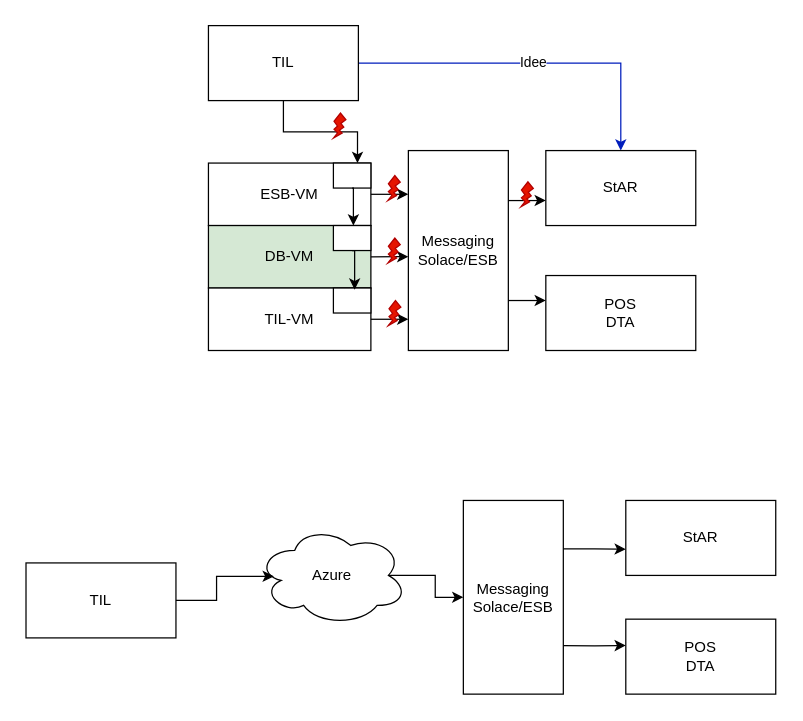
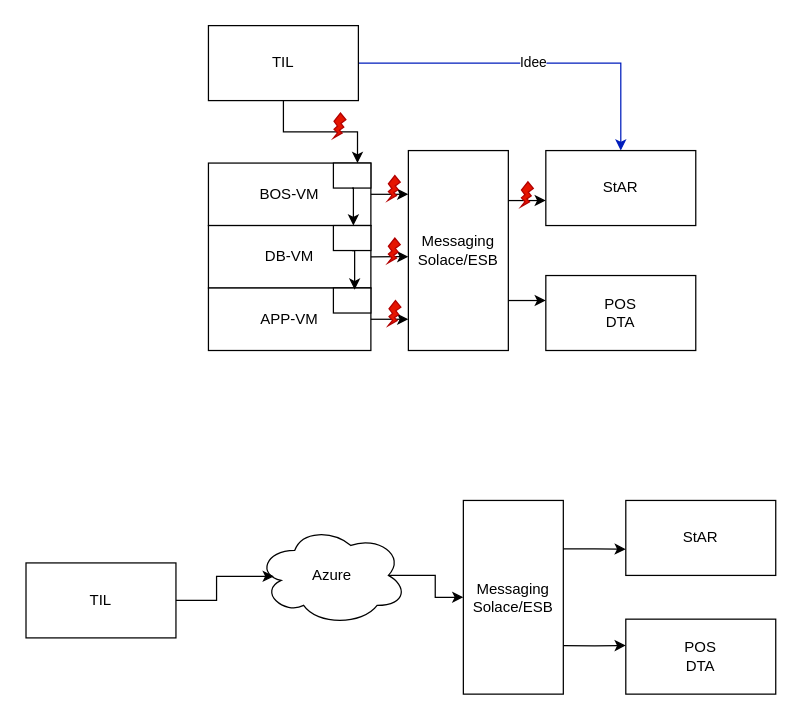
  <mxCell id="0" />
  <mxCell id="1" parent="0" />
  <mxCell id="2" value="Idee" style="edgeStyle=orthogonalEdgeStyle;rounded=0;orthogonalLoop=1;jettySize=auto;html=1;exitX=1;exitY=0.5;exitDx=0;exitDy=0;entryX=0.5;entryY=0;entryDx=0;entryDy=0;fillColor=#0050ef;strokeColor=#001DBC;" edge="1" parent="1" source="3" target="7"><mxGeometry relative="1" as="geometry"><mxPoint x="496" y="120" as="targetPoint" /></mxGeometry></mxCell>
  <mxCell id="3" value="TIL" style="rounded=0;whiteSpace=wrap;html=1;" vertex="1" parent="1"><mxGeometry x="166" y="20" width="120" height="60" as="geometry" /></mxCell>
- <mxCell id="4" value="ESB-VM" style="rounded=0;whiteSpace=wrap;html=1;" vertex="1" parent="1"><mxGeometry x="166" y="130" width="130" height="50" as="geometry" /></mxCell>
- <mxCell id="5" value="DB-VM" style="rounded=0;whiteSpace=wrap;html=1;fillColor=#d5e8d4;" vertex="1" parent="1"><mxGeometry x="166" y="180" width="130" height="50" as="geometry" /></mxCell>
- <mxCell id="6" value="TIL-VM" style="rounded=0;whiteSpace=wrap;html=1;" vertex="1" parent="1"><mxGeometry x="166" y="230" width="130" height="50" as="geometry" /></mxCell>
+ <mxCell id="4" value="BOS-VM" style="rounded=0;whiteSpace=wrap;html=1;" vertex="1" parent="1"><mxGeometry x="166" y="130" width="130" height="50" as="geometry" /></mxCell>
+ <mxCell id="5" value="DB-VM" style="rounded=0;whiteSpace=wrap;html=1;" vertex="1" parent="1"><mxGeometry x="166" y="180" width="130" height="50" as="geometry" /></mxCell>
+ <mxCell id="6" value="APP-VM" style="rounded=0;whiteSpace=wrap;html=1;" vertex="1" parent="1"><mxGeometry x="166" y="230" width="130" height="50" as="geometry" /></mxCell>
  <mxCell id="7" value="StAR" style="whiteSpace=wrap;html=1;" vertex="1" parent="1"><mxGeometry x="436" y="120" width="120" height="60" as="geometry" /></mxCell>
  <mxCell id="8" value="&lt;div&gt;Messaging&lt;/div&gt;&lt;div&gt;Solace/ESB&lt;br&gt;&lt;/div&gt;" style="rounded=0;whiteSpace=wrap;html=1;" vertex="1" parent="1"><mxGeometry x="326" y="120" width="80" height="160" as="geometry" /></mxCell>
  <mxCell id="9" value="&lt;div&gt;POS&lt;/div&gt;&lt;div&gt;DTA&lt;br&gt;&lt;/div&gt;" style="whiteSpace=wrap;html=1;" vertex="1" parent="1"><mxGeometry x="436" y="220" width="120" height="60" as="geometry" /></mxCell>
  <mxCell id="10" value="TIL" style="rounded=0;whiteSpace=wrap;html=1;" vertex="1" parent="1"><mxGeometry x="20" y="450" width="120" height="60" as="geometry" /></mxCell>
  <mxCell id="11" style="edgeStyle=orthogonalEdgeStyle;rounded=0;orthogonalLoop=1;jettySize=auto;html=1;exitX=0.875;exitY=0.5;exitDx=0;exitDy=0;exitPerimeter=0;entryX=0;entryY=0.5;entryDx=0;entryDy=0;" edge="1" parent="1" source="12" target="14"><mxGeometry relative="1" as="geometry" /></mxCell>
  <mxCell id="12" value="Azure" style="ellipse;shape=cloud;whiteSpace=wrap;html=1;" vertex="1" parent="1"><mxGeometry x="205" y="420" width="120" height="80" as="geometry" /></mxCell>
  <mxCell id="13" style="edgeStyle=orthogonalEdgeStyle;rounded=0;orthogonalLoop=1;jettySize=auto;html=1;entryX=0.111;entryY=0.509;entryDx=0;entryDy=0;entryPerimeter=0;" edge="1" parent="1" source="10" target="12"><mxGeometry relative="1" as="geometry" /></mxCell>
  <mxCell id="14" value="&lt;div&gt;Messaging&lt;/div&gt;&lt;div&gt;Solace/ESB&lt;br&gt;&lt;/div&gt;" style="rounded=0;whiteSpace=wrap;html=1;" vertex="1" parent="1"><mxGeometry x="370" y="400" width="80" height="155" as="geometry" /></mxCell>
  <mxCell id="15" value="StAR" style="whiteSpace=wrap;html=1;" vertex="1" parent="1"><mxGeometry x="500" y="400" width="120" height="60" as="geometry" /></mxCell>
  <mxCell id="16" value="&lt;div&gt;POS&lt;/div&gt;&lt;div&gt;DTA&lt;br&gt;&lt;/div&gt;" style="whiteSpace=wrap;html=1;" vertex="1" parent="1"><mxGeometry x="500" y="495" width="120" height="60" as="geometry" /></mxCell>
  <mxCell id="17" style="edgeStyle=orthogonalEdgeStyle;rounded=0;orthogonalLoop=1;jettySize=auto;html=1;exitX=1;exitY=0.75;exitDx=0;exitDy=0;entryX=0;entryY=0.331;entryDx=0;entryDy=0;entryPerimeter=0;" edge="1" parent="1" source="8" target="9"><mxGeometry relative="1" as="geometry" /></mxCell>
  <mxCell id="18" style="edgeStyle=orthogonalEdgeStyle;rounded=0;orthogonalLoop=1;jettySize=auto;html=1;exitX=1;exitY=0.25;exitDx=0;exitDy=0;entryX=0;entryY=0.664;entryDx=0;entryDy=0;entryPerimeter=0;" edge="1" parent="1" source="8" target="7"><mxGeometry relative="1" as="geometry" /></mxCell>
  <mxCell id="19" style="edgeStyle=orthogonalEdgeStyle;rounded=0;orthogonalLoop=1;jettySize=auto;html=1;exitX=1;exitY=0.25;exitDx=0;exitDy=0;entryX=0;entryY=0.65;entryDx=0;entryDy=0;entryPerimeter=0;" edge="1" parent="1" source="14" target="15"><mxGeometry relative="1" as="geometry" /></mxCell>
  <mxCell id="20" style="edgeStyle=orthogonalEdgeStyle;rounded=0;orthogonalLoop=1;jettySize=auto;html=1;exitX=1;exitY=0.75;exitDx=0;exitDy=0;entryX=0;entryY=0.352;entryDx=0;entryDy=0;entryPerimeter=0;" edge="1" parent="1" source="14" target="16"><mxGeometry relative="1" as="geometry" /></mxCell>
  <mxCell id="21" style="edgeStyle=orthogonalEdgeStyle;rounded=0;orthogonalLoop=1;jettySize=auto;html=1;exitX=1;exitY=0.5;exitDx=0;exitDy=0;entryX=0;entryY=0.846;entryDx=0;entryDy=0;entryPerimeter=0;" edge="1" parent="1" source="6" target="8"><mxGeometry relative="1" as="geometry" /></mxCell>
  <mxCell id="22" style="edgeStyle=orthogonalEdgeStyle;rounded=0;orthogonalLoop=1;jettySize=auto;html=1;exitX=1;exitY=0.5;exitDx=0;exitDy=0;entryX=0;entryY=0.531;entryDx=0;entryDy=0;entryPerimeter=0;" edge="1" parent="1" source="5" target="8"><mxGeometry relative="1" as="geometry" /></mxCell>
  <mxCell id="23" style="edgeStyle=orthogonalEdgeStyle;rounded=0;orthogonalLoop=1;jettySize=auto;html=1;exitX=1;exitY=0.5;exitDx=0;exitDy=0;entryX=0;entryY=0.221;entryDx=0;entryDy=0;entryPerimeter=0;" edge="1" parent="1" source="4" target="8"><mxGeometry relative="1" as="geometry" /></mxCell>
  <mxCell id="24" style="edgeStyle=orthogonalEdgeStyle;rounded=0;orthogonalLoop=1;jettySize=auto;html=1;exitX=0.5;exitY=1;exitDx=0;exitDy=0;entryX=0.643;entryY=0;entryDx=0;entryDy=0;entryPerimeter=0;" edge="1" parent="1" source="3" target="25"><mxGeometry relative="1" as="geometry" /></mxCell>
  <mxCell id="25" value="" style="rounded=0;whiteSpace=wrap;html=1;" vertex="1" parent="1"><mxGeometry x="266" y="130" width="30" height="20" as="geometry" /></mxCell>
  <mxCell id="26" value="" style="rounded=0;whiteSpace=wrap;html=1;" vertex="1" parent="1"><mxGeometry x="266" y="180" width="30" height="20" as="geometry" /></mxCell>
  <mxCell id="27" value="" style="rounded=0;whiteSpace=wrap;html=1;" vertex="1" parent="1"><mxGeometry x="266" y="230" width="30" height="20" as="geometry" /></mxCell>
  <mxCell id="28" style="edgeStyle=orthogonalEdgeStyle;rounded=0;orthogonalLoop=1;jettySize=auto;html=1;exitX=0.5;exitY=1;exitDx=0;exitDy=0;" edge="1" parent="1" source="25"><mxGeometry relative="1" as="geometry"><mxPoint x="282" y="180" as="targetPoint" /></mxGeometry></mxCell>
  <mxCell id="29" style="edgeStyle=orthogonalEdgeStyle;rounded=0;orthogonalLoop=1;jettySize=auto;html=1;exitX=0.5;exitY=1;exitDx=0;exitDy=0;entryX=0.9;entryY=1.026;entryDx=0;entryDy=0;entryPerimeter=0;" edge="1" parent="1" source="26" target="5"><mxGeometry relative="1" as="geometry" /></mxCell>
  <mxCell id="30" value="" style="verticalLabelPosition=bottom;verticalAlign=top;html=1;shape=mxgraph.basic.flash;fillColor=#e51400;fontColor=#ffffff;strokeColor=#B20000;" vertex="1" parent="1"><mxGeometry x="266" y="90" width="10" height="20" as="geometry" /></mxCell>
  <mxCell id="31" value="" style="verticalLabelPosition=bottom;verticalAlign=top;html=1;shape=mxgraph.basic.flash;fillColor=#e51400;fontColor=#ffffff;strokeColor=#B20000;" vertex="1" parent="1"><mxGeometry x="309.5" y="140" width="10" height="20" as="geometry" /></mxCell>
  <mxCell id="32" value="" style="verticalLabelPosition=bottom;verticalAlign=top;html=1;shape=mxgraph.basic.flash;fillColor=#e51400;fontColor=#ffffff;strokeColor=#B20000;" vertex="1" parent="1"><mxGeometry x="416" y="145" width="10" height="20" as="geometry" /></mxCell>
  <mxCell id="33" value="" style="verticalLabelPosition=bottom;verticalAlign=top;html=1;shape=mxgraph.basic.flash;fillColor=#e51400;fontColor=#ffffff;strokeColor=#B20000;" vertex="1" parent="1"><mxGeometry x="309.5" y="190" width="10" height="20" as="geometry" /></mxCell>
  <mxCell id="34" value="" style="verticalLabelPosition=bottom;verticalAlign=top;html=1;shape=mxgraph.basic.flash;fillColor=#e51400;fontColor=#ffffff;strokeColor=#B20000;" vertex="1" parent="1"><mxGeometry x="310" y="240" width="10" height="20" as="geometry" /></mxCell>
